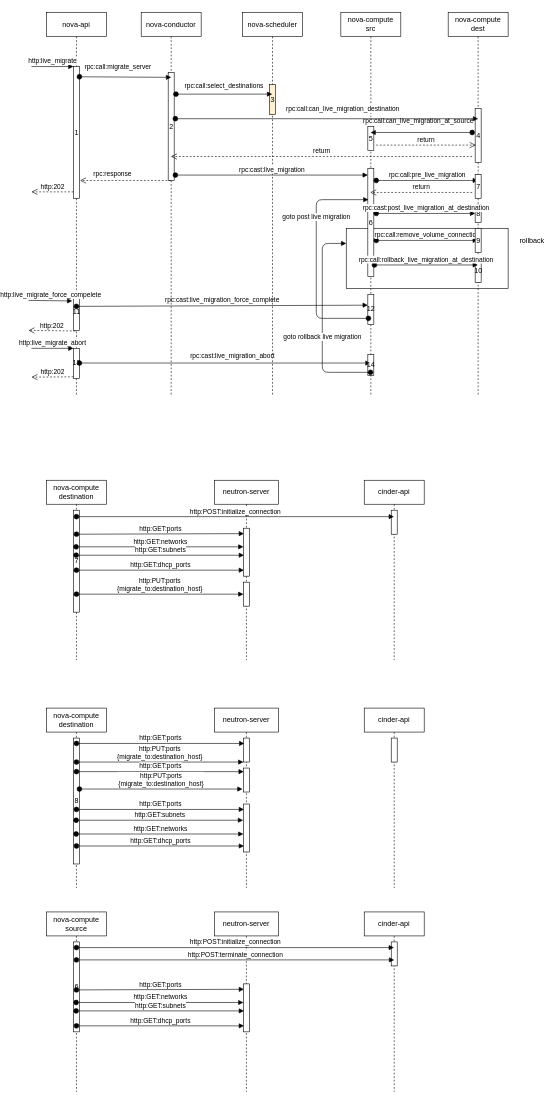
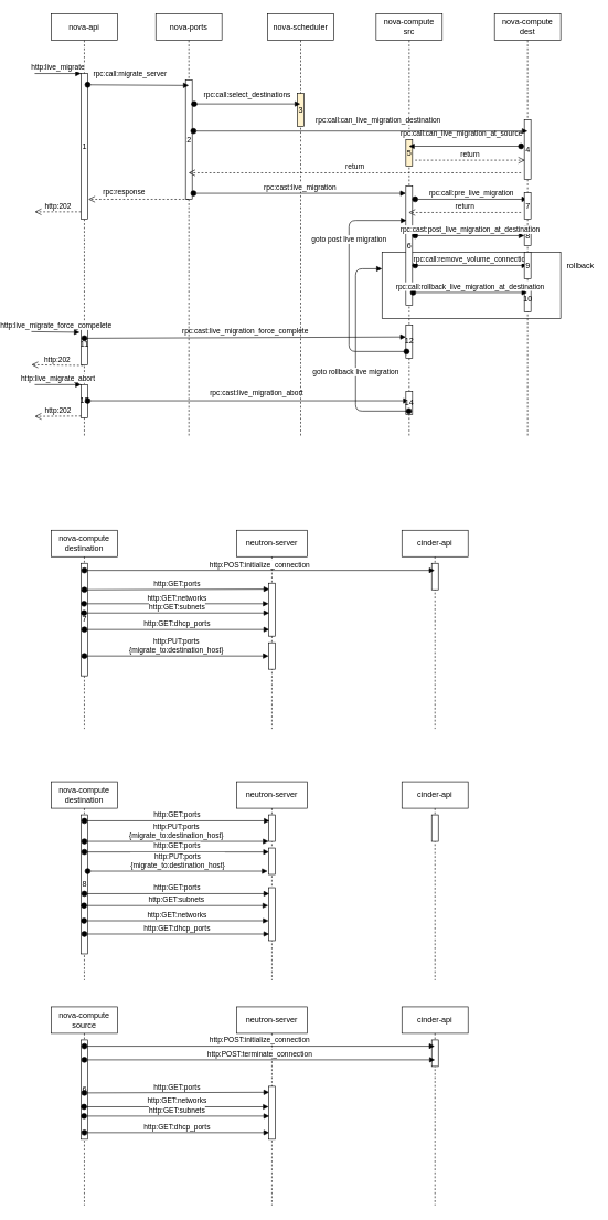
  <mxCell id="0" />
  <mxCell id="1" parent="0" />
  <mxCell id="2" value="" style="rounded=0;whiteSpace=wrap;html=1;" parent="1" vertex="1"><mxGeometry x="550" y="380" width="270" height="100" as="geometry" /></mxCell>
  <mxCell id="3" value="nova-api" style="shape=umlLifeline;perimeter=lifelinePerimeter;whiteSpace=wrap;html=1;container=1;collapsible=0;recursiveResize=0;outlineConnect=0;" parent="1" vertex="1"><mxGeometry x="50" y="20" width="100" height="640" as="geometry" /></mxCell>
  <mxCell id="4" value="1" style="html=1;points=[];perimeter=orthogonalPerimeter;" parent="3" vertex="1"><mxGeometry x="45" y="90" width="10" height="220" as="geometry" /></mxCell>
  <mxCell id="5" value="http:live_migrate" style="html=1;verticalAlign=bottom;endArrow=block;entryX=0;entryY=0;" parent="3" target="4" edge="1"><mxGeometry relative="1" as="geometry"><mxPoint x="-25" y="90" as="sourcePoint" /></mxGeometry></mxCell>
  <mxCell id="6" value="http:202" style="html=1;verticalAlign=bottom;endArrow=open;dashed=1;endSize=8;exitX=0;exitY=0.95;" parent="3" source="4" edge="1"><mxGeometry relative="1" as="geometry"><mxPoint x="-25" y="299" as="targetPoint" /></mxGeometry></mxCell>
  <mxCell id="7" value="11" style="html=1;points=[];perimeter=orthogonalPerimeter;" parent="3" vertex="1"><mxGeometry x="45" y="470" width="10" height="60" as="geometry" /></mxCell>
  <mxCell id="8" value="http:202" style="html=1;verticalAlign=bottom;endArrow=open;dashed=1;endSize=8;exitX=0.3;exitY=1.017;exitDx=0;exitDy=0;exitPerimeter=0;" parent="3" source="7" edge="1"><mxGeometry relative="1" as="geometry"><mxPoint x="-30" y="530" as="targetPoint" /></mxGeometry></mxCell>
  <mxCell id="9" value="rpc:cast:live_migration_force_complete" style="html=1;verticalAlign=bottom;startArrow=oval;startFill=1;endArrow=block;startSize=8;entryX=0;entryY=0.36;entryDx=0;entryDy=0;entryPerimeter=0;" parent="3" target="20" edge="1"><mxGeometry width="60" relative="1" as="geometry"><mxPoint x="50" y="490" as="sourcePoint" /><mxPoint x="110" y="490" as="targetPoint" /></mxGeometry></mxCell>
  <mxCell id="10" value="13" style="html=1;points=[];perimeter=orthogonalPerimeter;" parent="3" vertex="1"><mxGeometry x="45" y="560" width="10" height="50" as="geometry" /></mxCell>
  <mxCell id="11" value="http:live_migrate_abort" style="html=1;verticalAlign=bottom;endArrow=block;entryX=0;entryY=0;" parent="3" target="10" edge="1"><mxGeometry relative="1" as="geometry"><mxPoint x="-25" y="560" as="sourcePoint" /></mxGeometry></mxCell>
  <mxCell id="12" value="http:202" style="html=1;verticalAlign=bottom;endArrow=open;dashed=1;endSize=8;exitX=0;exitY=0.95;" parent="3" source="10" edge="1"><mxGeometry relative="1" as="geometry"><mxPoint x="-25" y="608" as="targetPoint" /></mxGeometry></mxCell>
  <mxCell id="13" value="rpc:cast:live_migration_abort" style="html=1;verticalAlign=bottom;startArrow=oval;startFill=1;endArrow=block;startSize=8;" parent="3" target="18" edge="1"><mxGeometry x="0.051" y="5" width="60" relative="1" as="geometry"><mxPoint x="55" y="584.5" as="sourcePoint" /><mxPoint x="115" y="584.5" as="targetPoint" /><mxPoint y="1" as="offset" /></mxGeometry></mxCell>
- <mxCell id="14" value="nova-conductor" style="shape=umlLifeline;perimeter=lifelinePerimeter;whiteSpace=wrap;html=1;container=1;collapsible=0;recursiveResize=0;outlineConnect=0;" parent="1" vertex="1"><mxGeometry x="208" y="20" width="100" height="640" as="geometry" /></mxCell>
+ <mxCell id="14" value="nova-ports" style="shape=umlLifeline;perimeter=lifelinePerimeter;whiteSpace=wrap;html=1;container=1;collapsible=0;recursiveResize=0;outlineConnect=0;" parent="1" vertex="1"><mxGeometry x="208" y="20" width="100" height="640" as="geometry" /></mxCell>
  <mxCell id="15" value="2" style="html=1;points=[];perimeter=orthogonalPerimeter;" parent="14" vertex="1"><mxGeometry x="45" y="100" width="10" height="180" as="geometry" /></mxCell>
  <mxCell id="16" value="nova-scheduler" style="shape=umlLifeline;perimeter=lifelinePerimeter;whiteSpace=wrap;html=1;container=1;collapsible=0;recursiveResize=0;outlineConnect=0;" parent="1" vertex="1"><mxGeometry x="377" y="20" width="100" height="640" as="geometry" /></mxCell>
  <mxCell id="17" value="3" style="html=1;points=[];perimeter=orthogonalPerimeter;fillColor=#fff2cc;" parent="16" vertex="1"><mxGeometry x="45" y="120" width="10" height="50" as="geometry" /></mxCell>
  <mxCell id="18" value="nova-compute&lt;br&gt;src" style="shape=umlLifeline;perimeter=lifelinePerimeter;whiteSpace=wrap;html=1;container=1;collapsible=0;recursiveResize=0;outlineConnect=0;" parent="1" vertex="1"><mxGeometry x="541" y="20" width="100" height="640" as="geometry" /></mxCell>
- <mxCell id="19" value="5" style="html=1;points=[];perimeter=orthogonalPerimeter;" parent="18" vertex="1"><mxGeometry x="45" y="190" width="10" height="40" as="geometry" /></mxCell>
+ <mxCell id="19" value="5" style="html=1;points=[];perimeter=orthogonalPerimeter;fillColor=#fff2cc;" parent="18" vertex="1"><mxGeometry x="45" y="190" width="10" height="40" as="geometry" /></mxCell>
  <mxCell id="20" value="12" style="html=1;points=[];perimeter=orthogonalPerimeter;" parent="18" vertex="1"><mxGeometry x="45" y="470" width="10" height="50" as="geometry" /></mxCell>
  <mxCell id="21" value="6" style="html=1;points=[];perimeter=orthogonalPerimeter;" parent="18" vertex="1"><mxGeometry x="45" y="260" width="10" height="180" as="geometry" /></mxCell>
  <mxCell id="22" value="rpc:call:pre_live_migration" style="html=1;verticalAlign=bottom;startArrow=oval;startFill=1;endArrow=block;startSize=8;" parent="18" target="26" edge="1"><mxGeometry width="60" relative="1" as="geometry"><mxPoint x="59" y="280" as="sourcePoint" /><mxPoint x="119" y="280" as="targetPoint" /></mxGeometry></mxCell>
  <mxCell id="23" value="rpc:call:remove_volume_connection" style="html=1;verticalAlign=bottom;startArrow=oval;startFill=1;endArrow=block;startSize=8;" parent="18" target="26" edge="1"><mxGeometry width="60" relative="1" as="geometry"><mxPoint x="59" y="380" as="sourcePoint" /><mxPoint x="119" y="380" as="targetPoint" /></mxGeometry></mxCell>
  <mxCell id="24" value="goto post live migration" style="html=1;verticalAlign=bottom;startArrow=oval;startFill=1;endArrow=block;startSize=8;entryX=0.1;entryY=0.289;entryDx=0;entryDy=0;entryPerimeter=0;" parent="18" target="21" edge="1"><mxGeometry x="0.328" width="60" relative="1" as="geometry"><mxPoint x="46" y="510" as="sourcePoint" /><mxPoint x="129" y="510" as="targetPoint" /><Array as="points"><mxPoint x="-41" y="510" /><mxPoint x="-41" y="312" /></Array><mxPoint as="offset" /></mxGeometry></mxCell>
  <mxCell id="25" value="14" style="html=1;points=[];perimeter=orthogonalPerimeter;" parent="18" vertex="1"><mxGeometry x="45" y="570" width="10" height="35" as="geometry" /></mxCell>
  <mxCell id="26" value="nova-compute&lt;br&gt;dest" style="shape=umlLifeline;perimeter=lifelinePerimeter;whiteSpace=wrap;html=1;container=1;collapsible=0;recursiveResize=0;outlineConnect=0;" parent="1" vertex="1"><mxGeometry x="720" y="20" width="100" height="640" as="geometry" /></mxCell>
  <mxCell id="27" value="4" style="html=1;points=[];perimeter=orthogonalPerimeter;" parent="26" vertex="1"><mxGeometry x="45" y="160" width="10" height="90" as="geometry" /></mxCell>
  <mxCell id="28" value="rpc:call:can_live_migration_at_source" style="html=1;verticalAlign=bottom;startArrow=oval;startFill=1;endArrow=block;startSize=8;" parent="26" target="18" edge="1"><mxGeometry x="0.062" y="-10" width="60" relative="1" as="geometry"><mxPoint x="40" y="200" as="sourcePoint" /><mxPoint x="110" y="200" as="targetPoint" /><mxPoint as="offset" /></mxGeometry></mxCell>
  <mxCell id="29" value="7" style="html=1;points=[];perimeter=orthogonalPerimeter;" parent="26" vertex="1"><mxGeometry x="45" y="270" width="10" height="40" as="geometry" /></mxCell>
  <mxCell id="30" value="8" style="html=1;points=[];perimeter=orthogonalPerimeter;" parent="26" vertex="1"><mxGeometry x="45" y="320" width="10" height="30" as="geometry" /></mxCell>
  <mxCell id="31" value="9" style="html=1;points=[];perimeter=orthogonalPerimeter;" parent="26" vertex="1"><mxGeometry x="45" y="360" width="10" height="40" as="geometry" /></mxCell>
  <mxCell id="32" value="10" style="html=1;points=[];perimeter=orthogonalPerimeter;" parent="26" vertex="1"><mxGeometry x="45" y="410" width="10" height="40" as="geometry" /></mxCell>
  <mxCell id="33" value="" style="html=1;verticalAlign=bottom;startArrow=oval;startFill=1;endArrow=block;startSize=8;exitX=0.9;exitY=0.213;exitDx=0;exitDy=0;exitPerimeter=0;" parent="1" edge="1"><mxGeometry y="20" width="60" relative="1" as="geometry"><mxPoint x="105" y="127.04" as="sourcePoint" /><mxPoint x="258" y="128" as="targetPoint" /><mxPoint as="offset" /></mxGeometry></mxCell>
  <mxCell id="34" value="rpc:call:migrate_server" style="edgeLabel;html=1;align=center;verticalAlign=middle;resizable=0;points=[];" parent="33" vertex="1" connectable="0"><mxGeometry x="-0.166" y="-3" relative="1" as="geometry"><mxPoint y="-20.04" as="offset" /></mxGeometry></mxCell>
  <mxCell id="35" value="rpc:call:select_destinations" style="html=1;verticalAlign=bottom;startArrow=oval;startFill=1;endArrow=block;startSize=8;exitX=1.3;exitY=0.2;exitDx=0;exitDy=0;exitPerimeter=0;" parent="1" source="15" target="16" edge="1"><mxGeometry x="-0.006" y="5" width="60" relative="1" as="geometry"><mxPoint x="520" y="380" as="sourcePoint" /><mxPoint x="580" y="380" as="targetPoint" /><mxPoint as="offset" /></mxGeometry></mxCell>
  <mxCell id="36" value="rpc:call:can_live_migration_destination" style="html=1;verticalAlign=bottom;startArrow=oval;startFill=1;endArrow=block;startSize=8;" parent="1" edge="1"><mxGeometry x="0.103" y="7" width="60" relative="1" as="geometry"><mxPoint x="265" y="197" as="sourcePoint" /><mxPoint x="770" y="197" as="targetPoint" /><mxPoint as="offset" /></mxGeometry></mxCell>
  <mxCell id="37" value="nova-compute&lt;br&gt;destination" style="shape=umlLifeline;perimeter=lifelinePerimeter;whiteSpace=wrap;html=1;container=1;collapsible=0;recursiveResize=0;outlineConnect=0;" parent="1" vertex="1"><mxGeometry x="50" y="800" width="100" height="300" as="geometry" /></mxCell>
  <mxCell id="38" value="7" style="html=1;points=[];perimeter=orthogonalPerimeter;" parent="37" vertex="1"><mxGeometry x="45" y="50" width="10" height="170" as="geometry" /></mxCell>
  <mxCell id="39" value="http:GET:ports" style="html=1;verticalAlign=bottom;startArrow=oval;startFill=1;endArrow=block;startSize=8;entryX=0.1;entryY=0.113;entryDx=0;entryDy=0;entryPerimeter=0;" parent="37" target="42" edge="1"><mxGeometry width="60" relative="1" as="geometry"><mxPoint x="50" y="90" as="sourcePoint" /><mxPoint x="110" y="90" as="targetPoint" /></mxGeometry></mxCell>
  <mxCell id="40" value="http:GET:dhcp_ports" style="html=1;verticalAlign=bottom;startArrow=oval;startFill=1;endArrow=block;startSize=8;entryX=0.1;entryY=0.875;entryDx=0;entryDy=0;entryPerimeter=0;" parent="37" target="42" edge="1"><mxGeometry width="60" relative="1" as="geometry"><mxPoint x="50" y="150" as="sourcePoint" /><mxPoint x="110" y="150" as="targetPoint" /></mxGeometry></mxCell>
  <mxCell id="41" value="neutron-server" style="shape=umlLifeline;perimeter=lifelinePerimeter;whiteSpace=wrap;html=1;container=1;collapsible=0;recursiveResize=0;outlineConnect=0;" parent="1" vertex="1"><mxGeometry x="330" y="800" width="107" height="300" as="geometry" /></mxCell>
  <mxCell id="42" value="" style="html=1;points=[];perimeter=orthogonalPerimeter;" parent="41" vertex="1"><mxGeometry x="48.5" y="80" width="10" height="80" as="geometry" /></mxCell>
  <mxCell id="43" value="" style="html=1;points=[];perimeter=orthogonalPerimeter;" parent="41" vertex="1"><mxGeometry x="48.5" y="170" width="10" height="40" as="geometry" /></mxCell>
  <mxCell id="44" value="cinder-api" style="shape=umlLifeline;perimeter=lifelinePerimeter;whiteSpace=wrap;html=1;container=1;collapsible=0;recursiveResize=0;outlineConnect=0;" parent="1" vertex="1"><mxGeometry x="580" y="800" width="100" height="300" as="geometry" /></mxCell>
  <mxCell id="45" value="" style="html=1;points=[];perimeter=orthogonalPerimeter;" parent="44" vertex="1"><mxGeometry x="45" y="50" width="10" height="40" as="geometry" /></mxCell>
  <mxCell id="46" value="http:GET:networks" style="html=1;verticalAlign=bottom;startArrow=oval;startFill=1;endArrow=block;startSize=8;entryX=0;entryY=0.388;entryDx=0;entryDy=0;entryPerimeter=0;" parent="1" source="37" target="42" edge="1"><mxGeometry width="60" relative="1" as="geometry"><mxPoint x="155" y="-150" as="sourcePoint" /><mxPoint x="370" y="920" as="targetPoint" /></mxGeometry></mxCell>
  <mxCell id="47" value="http:GET:subnets" style="html=1;verticalAlign=bottom;startArrow=oval;startFill=1;endArrow=block;startSize=8;entryX=0.1;entryY=0.563;entryDx=0;entryDy=0;entryPerimeter=0;" parent="1" source="37" target="42" edge="1"><mxGeometry width="60" relative="1" as="geometry"><mxPoint y="940" as="sourcePoint" x="100" /><mxPoint x="160" y="940" as="targetPoint" /></mxGeometry></mxCell>
  <mxCell id="48" value="" style="html=1;verticalAlign=bottom;endArrow=open;dashed=1;endSize=8;" parent="1" source="14" edge="1"><mxGeometry relative="1" as="geometry"><mxPoint x="106" y="300" as="targetPoint" /><mxPoint x="250" y="212" as="sourcePoint" /></mxGeometry></mxCell>
  <mxCell id="49" value="rpc:response" style="edgeLabel;html=1;align=center;verticalAlign=middle;resizable=0;points=[];" parent="48" vertex="1" connectable="0"><mxGeometry x="0.408" y="2" relative="1" as="geometry"><mxPoint x="8.96" y="-13.41" as="offset" /></mxGeometry></mxCell>
  <mxCell id="50" value="return" style="html=1;verticalAlign=bottom;endArrow=open;dashed=1;endSize=8;entryX=0.1;entryY=0.678;entryDx=0;entryDy=0;entryPerimeter=0;" parent="1" target="27" edge="1"><mxGeometry relative="1" as="geometry"><mxPoint x="600" y="241" as="sourcePoint" /><mxPoint x="600" y="250" as="targetPoint" /></mxGeometry></mxCell>
  <mxCell id="51" value="return" style="html=1;verticalAlign=bottom;endArrow=open;dashed=1;endSize=8;" parent="1" target="14" edge="1"><mxGeometry relative="1" as="geometry"><mxPoint x="760" y="260" as="sourcePoint" /><mxPoint x="680" y="260" as="targetPoint" /></mxGeometry></mxCell>
  <mxCell id="52" value="rpc:cast:live_migration" style="html=1;verticalAlign=bottom;startArrow=oval;startFill=1;endArrow=block;startSize=8;exitX=1.2;exitY=0.95;exitDx=0;exitDy=0;exitPerimeter=0;" parent="1" source="15" target="21" edge="1"><mxGeometry width="60" relative="1" as="geometry"><mxPoint x="270" y="290" as="sourcePoint" /><mxPoint x="580" y="291" as="targetPoint" /></mxGeometry></mxCell>
  <mxCell id="53" value="return" style="html=1;verticalAlign=bottom;endArrow=open;dashed=1;endSize=8;" parent="1" edge="1"><mxGeometry relative="1" as="geometry"><mxPoint x="760" y="320" as="sourcePoint" /><mxPoint x="590" y="320" as="targetPoint" /></mxGeometry></mxCell>
  <mxCell id="54" value="rpc:cast:post_live_migration_at_destination" style="html=1;verticalAlign=bottom;startArrow=oval;startFill=1;endArrow=block;startSize=8;" parent="1" target="30" edge="1"><mxGeometry width="60" relative="1" as="geometry"><mxPoint x="600" y="355" as="sourcePoint" /><mxPoint x="660" y="340" as="targetPoint" /></mxGeometry></mxCell>
  <mxCell id="55" value="rpc:call:rollback_live_migration_at_destination" style="html=1;verticalAlign=bottom;startArrow=oval;startFill=1;endArrow=block;startSize=8;exitX=1.1;exitY=0.894;exitDx=0;exitDy=0;exitPerimeter=0;" parent="1" source="21" target="26" edge="1"><mxGeometry width="60" relative="1" as="geometry"><mxPoint x="610" y="410" as="sourcePoint" /><mxPoint x="779.5" y="410" as="targetPoint" /></mxGeometry></mxCell>
- <mxCell id="56" value="rollback" style="text;html=1;strokeColor=none;fillColor=none;align=center;verticalAlign=middle;whiteSpace=wrap;rounded=0;" parent="1" vertex="1"><mxGeometry x="840" y="390" width="40" height="20" as="geometry" /></mxCell>
+ <mxCell id="56" value="rollback" style="text;html=1;strokeColor=none;fillColor=none;align=center;verticalAlign=middle;whiteSpace=wrap;rounded=0;" parent="1" vertex="1"><mxGeometry x="830" y="390" width="40" height="20" as="geometry" /></mxCell>
  <mxCell id="57" value="http:live_migrate_force_compelete" style="html=1;verticalAlign=bottom;endArrow=block;entryX=-0.2;entryY=0.183;entryDx=0;entryDy=0;entryPerimeter=0;" parent="1" target="7" edge="1"><mxGeometry relative="1" as="geometry"><mxPoint x="20" y="500" as="sourcePoint" /><mxPoint x="105" y="120" as="targetPoint" /><Array as="points" /></mxGeometry></mxCell>
  <mxCell id="58" value="goto rollback live migration" style="html=1;verticalAlign=bottom;startArrow=oval;startFill=1;endArrow=block;startSize=8;entryX=0;entryY=0.25;entryDx=0;entryDy=0;" parent="1" source="18" target="2" edge="1"><mxGeometry x="-0.222" width="60" relative="1" as="geometry"><mxPoint x="597" y="540" as="sourcePoint" /><mxPoint x="540" y="400" as="targetPoint" /><Array as="points"><mxPoint x="510" y="620" /><mxPoint x="510" y="540" /><mxPoint x="510" y="405" /></Array><mxPoint as="offset" /></mxGeometry></mxCell>
  <mxCell id="59" value="http:POST:initialize_connection" style="html=1;verticalAlign=bottom;startArrow=oval;startFill=1;endArrow=block;startSize=8;exitX=0.5;exitY=0.063;exitDx=0;exitDy=0;exitPerimeter=0;" parent="1" source="38" target="44" edge="1"><mxGeometry width="60" relative="1" as="geometry"><mxPoint y="990" as="sourcePoint" x="100" /><mxPoint x="160" y="990" as="targetPoint" /></mxGeometry></mxCell>
  <mxCell id="60" value="http:PUT:ports&lt;br&gt;{migrate_to:destination_host}" style="html=1;verticalAlign=bottom;startArrow=oval;startFill=1;endArrow=block;startSize=8;" parent="1" target="43" edge="1"><mxGeometry width="60" relative="1" as="geometry"><mxPoint y="990" as="sourcePoint" x="100" /><mxPoint x="160" y="980" as="targetPoint" /></mxGeometry></mxCell>
  <mxCell id="61" value="nova-compute&lt;br&gt;destination" style="shape=umlLifeline;perimeter=lifelinePerimeter;whiteSpace=wrap;html=1;container=1;collapsible=0;recursiveResize=0;outlineConnect=0;" parent="1" vertex="1"><mxGeometry x="50" y="1180" width="100" height="300" as="geometry" /></mxCell>
  <mxCell id="62" value="8" style="html=1;points=[];perimeter=orthogonalPerimeter;" parent="61" vertex="1"><mxGeometry x="45" y="50" width="10" height="210" as="geometry" /></mxCell>
  <mxCell id="63" value="neutron-server" style="shape=umlLifeline;perimeter=lifelinePerimeter;whiteSpace=wrap;html=1;container=1;collapsible=0;recursiveResize=0;outlineConnect=0;" parent="1" vertex="1"><mxGeometry x="330" y="1180" width="107" height="300" as="geometry" /></mxCell>
  <mxCell id="64" value="" style="html=1;points=[];perimeter=orthogonalPerimeter;" parent="63" vertex="1"><mxGeometry x="48.5" y="160" width="10" height="80" as="geometry" /></mxCell>
  <mxCell id="65" value="" style="html=1;points=[];perimeter=orthogonalPerimeter;" parent="63" vertex="1"><mxGeometry x="48.5" y="50" width="10" height="40" as="geometry" /></mxCell>
  <mxCell id="66" value="" style="html=1;points=[];perimeter=orthogonalPerimeter;" parent="63" vertex="1"><mxGeometry x="48.5" y="100" width="10" height="40" as="geometry" /></mxCell>
  <mxCell id="67" value="cinder-api" style="shape=umlLifeline;perimeter=lifelinePerimeter;whiteSpace=wrap;html=1;container=1;collapsible=0;recursiveResize=0;outlineConnect=0;" parent="1" vertex="1"><mxGeometry x="580" y="1180" width="100" height="300" as="geometry" /></mxCell>
  <mxCell id="68" value="" style="html=1;points=[];perimeter=orthogonalPerimeter;" parent="67" vertex="1"><mxGeometry x="45" y="50" width="10" height="40" as="geometry" /></mxCell>
  <mxCell id="69" value="http:GET:networks" style="html=1;verticalAlign=bottom;startArrow=oval;startFill=1;endArrow=block;startSize=8;exitX=0.45;exitY=0.762;exitDx=0;exitDy=0;exitPerimeter=0;" parent="1" source="62" target="64" edge="1"><mxGeometry width="60" relative="1" as="geometry"><mxPoint x="155" y="230" as="sourcePoint" /><mxPoint x="370" y="1300" as="targetPoint" /></mxGeometry></mxCell>
  <mxCell id="70" value="http:GET:subnets" style="html=1;verticalAlign=bottom;startArrow=oval;startFill=1;endArrow=block;startSize=8;entryX=-0.05;entryY=0.338;entryDx=0;entryDy=0;entryPerimeter=0;" parent="1" source="61" target="64" edge="1"><mxGeometry width="60" relative="1" as="geometry"><mxPoint y="1340" as="sourcePoint" x="100" /><mxPoint x="160" y="1320" as="targetPoint" /></mxGeometry></mxCell>
  <mxCell id="71" value="http:PUT:ports&lt;br&gt;{migrate_to:destination_host}" style="html=1;verticalAlign=bottom;startArrow=oval;startFill=1;endArrow=block;startSize=8;" parent="1" target="65" edge="1"><mxGeometry width="60" relative="1" as="geometry"><mxPoint y="1270" as="sourcePoint" x="100" /><mxPoint x="160" y="1360" as="targetPoint" /></mxGeometry></mxCell>
  <mxCell id="72" value="http:GET:ports" style="html=1;verticalAlign=bottom;startArrow=oval;startFill=1;endArrow=block;startSize=8;entryX=0.1;entryY=0.113;entryDx=0;entryDy=0;entryPerimeter=0;exitX=0.5;exitY=0.567;exitDx=0;exitDy=0;exitPerimeter=0;" parent="1" source="62" target="64" edge="1"><mxGeometry width="60" relative="1" as="geometry"><mxPoint y="1299" as="sourcePoint" x="100" /><mxPoint x="160" y="1270" as="targetPoint" /></mxGeometry></mxCell>
  <mxCell id="73" value="http:GET:dhcp_ports" style="html=1;verticalAlign=bottom;startArrow=oval;startFill=1;endArrow=block;startSize=8;entryX=0.1;entryY=0.875;entryDx=0;entryDy=0;entryPerimeter=0;" parent="1" target="64" edge="1"><mxGeometry width="60" relative="1" as="geometry"><mxPoint y="1410" as="sourcePoint" x="100" /><mxPoint x="160" y="1330" as="targetPoint" /></mxGeometry></mxCell>
  <mxCell id="74" value="http:GET:ports" style="html=1;verticalAlign=bottom;startArrow=oval;startFill=1;endArrow=block;startSize=8;entryX=0.15;entryY=0.225;entryDx=0;entryDy=0;entryPerimeter=0;" parent="1" target="65" edge="1"><mxGeometry width="60" relative="1" as="geometry"><mxPoint y="1239" as="sourcePoint" x="100" /><mxPoint x="389.5" y="1309.04" as="targetPoint" /></mxGeometry></mxCell>
  <mxCell id="75" value="http:GET:ports" style="html=1;verticalAlign=bottom;startArrow=oval;startFill=1;endArrow=block;startSize=8;entryX=0.05;entryY=0.15;entryDx=0;entryDy=0;entryPerimeter=0;" parent="1" target="66" edge="1"><mxGeometry width="60" relative="1" as="geometry"><mxPoint y="1286" as="sourcePoint" x="100" /><mxPoint x="390" y="1249" as="targetPoint" /></mxGeometry></mxCell>
  <mxCell id="76" value="http:PUT:ports&lt;br&gt;{migrate_to:destination_host}" style="html=1;verticalAlign=bottom;startArrow=oval;startFill=1;endArrow=block;startSize=8;entryX=-0.15;entryY=0.875;entryDx=0;entryDy=0;entryPerimeter=0;" parent="1" source="62" target="66" edge="1"><mxGeometry width="60" relative="1" as="geometry"><mxPoint x="110" y="1280" as="sourcePoint" /><mxPoint x="388.5" y="1280" as="targetPoint" /></mxGeometry></mxCell>
  <mxCell id="77" value="nova-compute&lt;br&gt;source" style="shape=umlLifeline;perimeter=lifelinePerimeter;whiteSpace=wrap;html=1;container=1;collapsible=0;recursiveResize=0;outlineConnect=0;" parent="1" vertex="1"><mxGeometry x="50" y="1520" width="100" height="300" as="geometry" /></mxCell>
  <mxCell id="78" value="6" style="html=1;points=[];perimeter=orthogonalPerimeter;" parent="77" vertex="1"><mxGeometry x="45" y="50" width="10" height="150" as="geometry" /></mxCell>
  <mxCell id="79" value="http:GET:ports" style="html=1;verticalAlign=bottom;startArrow=oval;startFill=1;endArrow=block;startSize=8;entryX=0.1;entryY=0.113;entryDx=0;entryDy=0;entryPerimeter=0;" parent="77" target="82" edge="1"><mxGeometry width="60" relative="1" as="geometry"><mxPoint x="50" y="130" as="sourcePoint" /><mxPoint x="110" y="130" as="targetPoint" /></mxGeometry></mxCell>
  <mxCell id="80" value="http:GET:dhcp_ports" style="html=1;verticalAlign=bottom;startArrow=oval;startFill=1;endArrow=block;startSize=8;entryX=0.1;entryY=0.875;entryDx=0;entryDy=0;entryPerimeter=0;" parent="77" target="82" edge="1"><mxGeometry width="60" relative="1" as="geometry"><mxPoint x="50" y="190" as="sourcePoint" /><mxPoint x="110" y="190" as="targetPoint" /></mxGeometry></mxCell>
  <mxCell id="81" value="neutron-server" style="shape=umlLifeline;perimeter=lifelinePerimeter;whiteSpace=wrap;html=1;container=1;collapsible=0;recursiveResize=0;outlineConnect=0;" parent="1" vertex="1"><mxGeometry x="330" y="1520" width="107" height="300" as="geometry" /></mxCell>
  <mxCell id="82" value="" style="html=1;points=[];perimeter=orthogonalPerimeter;" parent="81" vertex="1"><mxGeometry x="48.5" y="120" width="10" height="80" as="geometry" /></mxCell>
  <mxCell id="83" value="cinder-api" style="shape=umlLifeline;perimeter=lifelinePerimeter;whiteSpace=wrap;html=1;container=1;collapsible=0;recursiveResize=0;outlineConnect=0;" parent="1" vertex="1"><mxGeometry x="580" y="1520" width="100" height="300" as="geometry" /></mxCell>
  <mxCell id="84" value="" style="html=1;points=[];perimeter=orthogonalPerimeter;" parent="83" vertex="1"><mxGeometry x="45" y="50" width="10" height="40" as="geometry" /></mxCell>
  <mxCell id="85" value="http:GET:networks" style="html=1;verticalAlign=bottom;startArrow=oval;startFill=1;endArrow=block;startSize=8;entryX=0;entryY=0.388;entryDx=0;entryDy=0;entryPerimeter=0;" parent="1" target="82" edge="1"><mxGeometry width="60" relative="1" as="geometry"><mxPoint x="99.5" y="1671.04" as="sourcePoint" /><mxPoint x="370" y="1680" as="targetPoint" /></mxGeometry></mxCell>
  <mxCell id="86" value="http:GET:subnets" style="html=1;verticalAlign=bottom;startArrow=oval;startFill=1;endArrow=block;startSize=8;entryX=0.1;entryY=0.563;entryDx=0;entryDy=0;entryPerimeter=0;" parent="1" target="82" edge="1"><mxGeometry width="60" relative="1" as="geometry"><mxPoint x="99.5" y="1685.04" as="sourcePoint" /><mxPoint x="160" y="1700" as="targetPoint" /></mxGeometry></mxCell>
  <mxCell id="87" value="http:POST:initialize_connection" style="html=1;verticalAlign=bottom;startArrow=oval;startFill=1;endArrow=block;startSize=8;exitX=0.5;exitY=0.063;exitDx=0;exitDy=0;exitPerimeter=0;" parent="1" source="78" target="83" edge="1"><mxGeometry width="60" relative="1" as="geometry"><mxPoint y="1710" as="sourcePoint" x="100" /><mxPoint x="160" y="1710" as="targetPoint" /></mxGeometry></mxCell>
  <mxCell id="88" value="http:POST:terminate_connection" style="html=1;verticalAlign=bottom;startArrow=oval;startFill=1;endArrow=block;startSize=8;" parent="1" edge="1"><mxGeometry width="60" relative="1" as="geometry"><mxPoint y="1600" as="sourcePoint" x="100" /><mxPoint x="630" y="1600" as="targetPoint" /></mxGeometry></mxCell>
